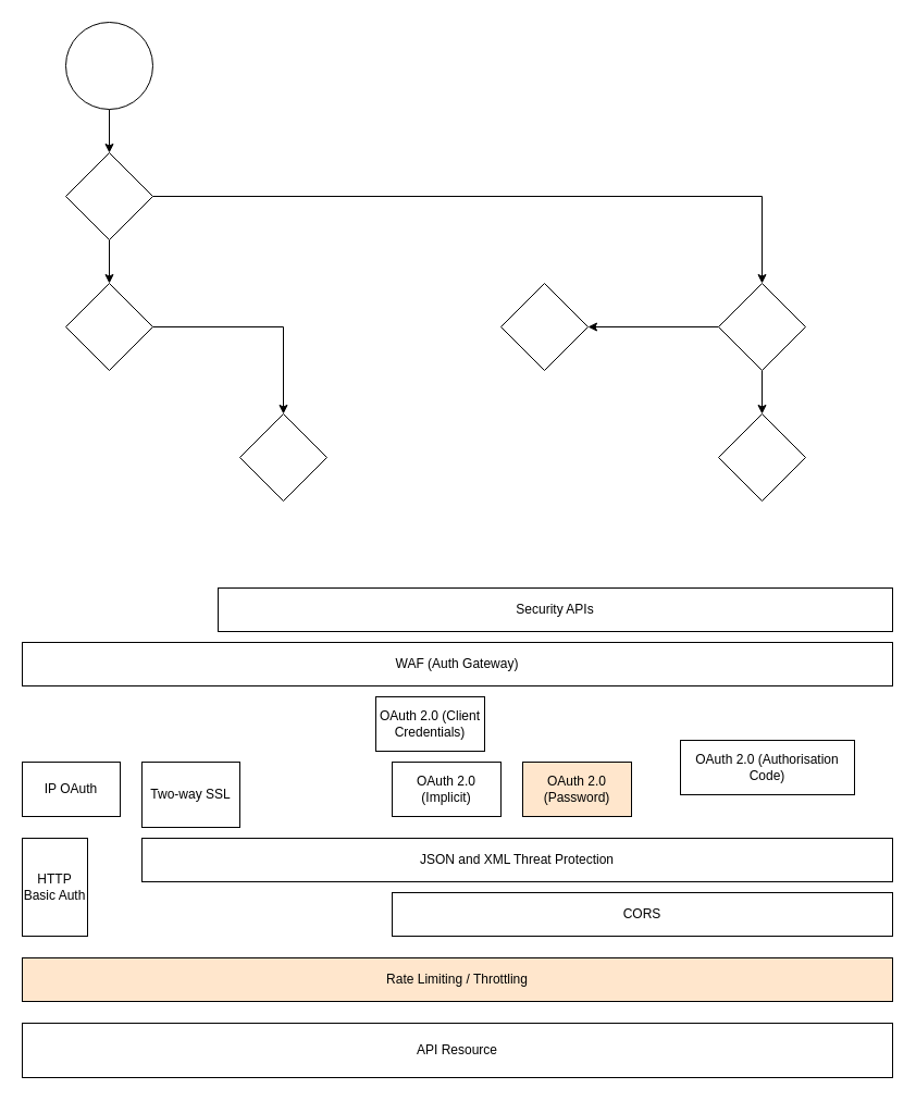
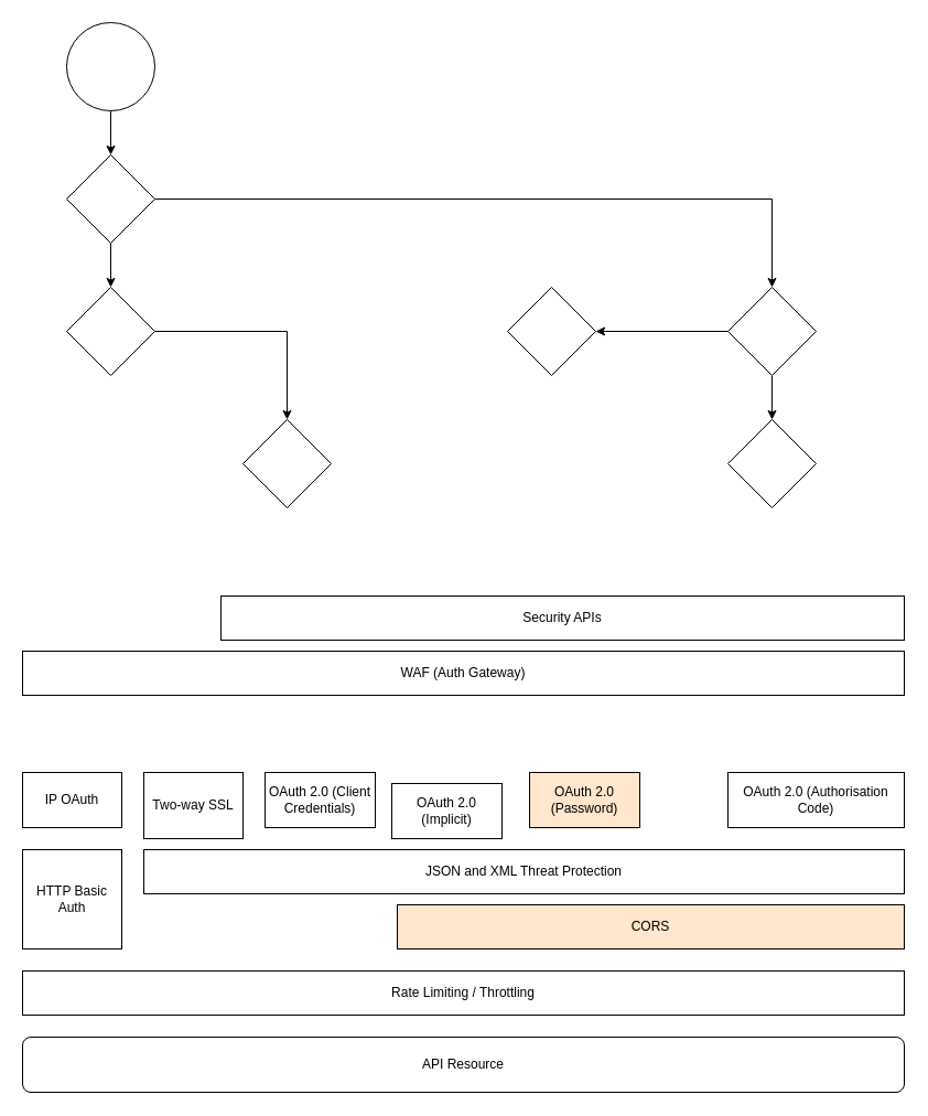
  <mxCell id="0" />
  <mxCell id="1" parent="0" />
  <mxCell id="2" style="edgeStyle=orthogonalEdgeStyle;rounded=0;orthogonalLoop=1;jettySize=auto;html=1;exitX=0.5;exitY=1;exitDx=0;exitDy=0;entryX=0.5;entryY=0;entryDx=0;entryDy=0;" edge="1" parent="1" source="3" target="6"><mxGeometry relative="1" as="geometry" /></mxCell>
  <mxCell id="3" value="" style="ellipse;whiteSpace=wrap;html=1;aspect=fixed;" vertex="1" parent="1"><mxGeometry x="60" y="20" width="80" height="80" as="geometry" /></mxCell>
  <mxCell id="4" style="edgeStyle=orthogonalEdgeStyle;rounded=0;orthogonalLoop=1;jettySize=auto;html=1;" edge="1" parent="1" source="6" target="8"><mxGeometry relative="1" as="geometry" /></mxCell>
  <mxCell id="5" style="edgeStyle=orthogonalEdgeStyle;rounded=0;orthogonalLoop=1;jettySize=auto;html=1;exitX=1;exitY=0.5;exitDx=0;exitDy=0;entryX=0.5;entryY=0;entryDx=0;entryDy=0;" edge="1" parent="1" source="6" target="13"><mxGeometry relative="1" as="geometry" /></mxCell>
  <mxCell id="6" value="" style="rhombus;whiteSpace=wrap;html=1;" vertex="1" parent="1"><mxGeometry x="60" y="140" width="80" height="80" as="geometry" /></mxCell>
  <mxCell id="7" style="edgeStyle=orthogonalEdgeStyle;rounded=0;orthogonalLoop=1;jettySize=auto;html=1;entryX=0.5;entryY=0;entryDx=0;entryDy=0;" edge="1" parent="1" source="8" target="9"><mxGeometry relative="1" as="geometry" /></mxCell>
  <mxCell id="8" value="" style="rhombus;whiteSpace=wrap;html=1;" vertex="1" parent="1"><mxGeometry x="60" y="260" width="80" height="80" as="geometry" /></mxCell>
  <mxCell id="9" value="" style="rhombus;whiteSpace=wrap;html=1;" vertex="1" parent="1"><mxGeometry x="220" y="380" width="80" height="80" as="geometry" /></mxCell>
  <mxCell id="10" value="" style="rhombus;whiteSpace=wrap;html=1;" vertex="1" parent="1"><mxGeometry x="460" y="260" width="80" height="80" as="geometry" /></mxCell>
  <mxCell id="11" style="edgeStyle=orthogonalEdgeStyle;rounded=0;orthogonalLoop=1;jettySize=auto;html=1;" edge="1" parent="1" source="13" target="10"><mxGeometry relative="1" as="geometry" /></mxCell>
  <mxCell id="12" style="edgeStyle=orthogonalEdgeStyle;rounded=0;orthogonalLoop=1;jettySize=auto;html=1;" edge="1" parent="1" source="13" target="15"><mxGeometry relative="1" as="geometry" /></mxCell>
  <mxCell id="13" value="" style="rhombus;whiteSpace=wrap;html=1;" vertex="1" parent="1"><mxGeometry x="660" y="260" width="80" height="80" as="geometry" /></mxCell>
  <mxCell id="14" value="Security APIs" style="rounded=0;whiteSpace=wrap;html=1;" vertex="1" parent="1"><mxGeometry x="200" y="540" width="620" height="40" as="geometry" /></mxCell>
  <mxCell id="15" value="" style="rhombus;whiteSpace=wrap;html=1;" vertex="1" parent="1"><mxGeometry x="660" y="380" width="80" height="80" as="geometry" /></mxCell>
  <mxCell id="16" value="WAF (Auth Gateway)" style="rounded=0;whiteSpace=wrap;html=1;" vertex="1" parent="1"><mxGeometry y="590" width="800" height="40" as="geometry" x="20" /></mxCell>
  <mxCell id="17" value="IP OAuth" style="rounded=0;whiteSpace=wrap;html=1;" vertex="1" parent="1"><mxGeometry y="700" width="90" height="50" as="geometry" x="20" /></mxCell>
  <mxCell id="18" value="Two-way SSL" style="rounded=0;whiteSpace=wrap;html=1;" vertex="1" parent="1"><mxGeometry x="130" y="700" width="90" height="60" as="geometry" /></mxCell>
- <mxCell id="19" value="OAuth 2.0 (Client Credentials)" style="rounded=0;whiteSpace=wrap;html=1;" vertex="1" parent="1"><mxGeometry x="345" y="640" width="100" height="50" as="geometry" /></mxCell>
- <mxCell id="20" value="OAuth 2.0 (Implicit)" style="rounded=0;whiteSpace=wrap;html=1;" vertex="1" parent="1"><mxGeometry x="360" y="700" width="100" height="50" as="geometry" /></mxCell>
+ <mxCell id="19" value="OAuth 2.0 (Client Credentials)" style="rounded=0;whiteSpace=wrap;html=1;" vertex="1" parent="1"><mxGeometry x="240" y="700" width="100" height="50" as="geometry" /></mxCell>
+ <mxCell id="20" value="OAuth 2.0 (Implicit)" style="rounded=0;whiteSpace=wrap;html=1;" vertex="1" parent="1"><mxGeometry x="355" y="710" width="100" height="50" as="geometry" /></mxCell>
  <mxCell id="21" value="OAuth 2.0 (Password)" style="rounded=0;whiteSpace=wrap;html=1;fillColor=#ffe6cc;" vertex="1" parent="1"><mxGeometry x="480" y="700" width="100" height="50" as="geometry" /></mxCell>
- <mxCell id="22" value="OAuth 2.0 (Authorisation Code)" style="rounded=0;whiteSpace=wrap;html=1;" vertex="1" parent="1"><mxGeometry x="625" y="680" width="160" height="50" as="geometry" /></mxCell>
- <mxCell id="23" value="HTTP Basic Auth" style="rounded=0;whiteSpace=wrap;html=1;" vertex="1" parent="1"><mxGeometry x="20" y="770" width="60" height="90" as="geometry" /></mxCell>
+ <mxCell id="22" value="OAuth 2.0 (Authorisation Code)" style="rounded=0;whiteSpace=wrap;html=1;" vertex="1" parent="1"><mxGeometry x="660" y="700" width="160" height="50" as="geometry" /></mxCell>
+ <mxCell id="23" value="HTTP Basic Auth" style="rounded=0;whiteSpace=wrap;html=1;" vertex="1" parent="1"><mxGeometry y="770" width="90" height="90" as="geometry" x="20" /></mxCell>
  <mxCell id="24" value="JSON and XML Threat Protection" style="rounded=0;whiteSpace=wrap;html=1;" vertex="1" parent="1"><mxGeometry x="130" y="770" width="690" height="40" as="geometry" /></mxCell>
- <mxCell id="25" value="CORS" style="rounded=0;whiteSpace=wrap;html=1;" vertex="1" parent="1"><mxGeometry x="360" y="820" width="460" height="40" as="geometry" /></mxCell>
- <mxCell id="26" value="Rate Limiting / Throttling" style="rounded=0;whiteSpace=wrap;html=1;fillColor=#ffe6cc;" vertex="1" parent="1"><mxGeometry y="880" width="800" height="40" as="geometry" x="20" /></mxCell>
- <mxCell id="27" value="API Resource" style="rounded=0;whiteSpace=wrap;html=1;" vertex="1" parent="1"><mxGeometry y="940" width="800" height="50" as="geometry" x="20" /></mxCell>
+ <mxCell id="25" value="CORS" style="rounded=0;whiteSpace=wrap;html=1;fillColor=#ffe6cc;" vertex="1" parent="1"><mxGeometry x="360" y="820" width="460" height="40" as="geometry" /></mxCell>
+ <mxCell id="26" value="Rate Limiting / Throttling" style="rounded=0;whiteSpace=wrap;html=1;" vertex="1" parent="1"><mxGeometry y="880" width="800" height="40" as="geometry" x="20" /></mxCell>
+ <mxCell id="27" value="API Resource" style="whiteSpace=wrap;html=1;rounded=1;" vertex="1" parent="1"><mxGeometry y="940" width="800" height="50" as="geometry" x="20" /></mxCell>
